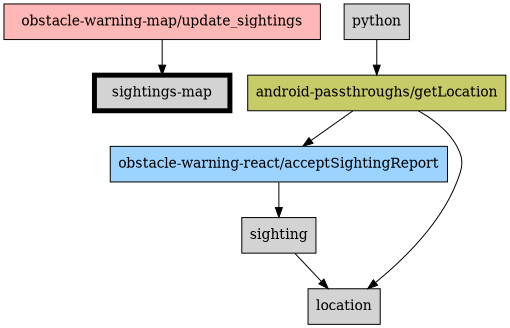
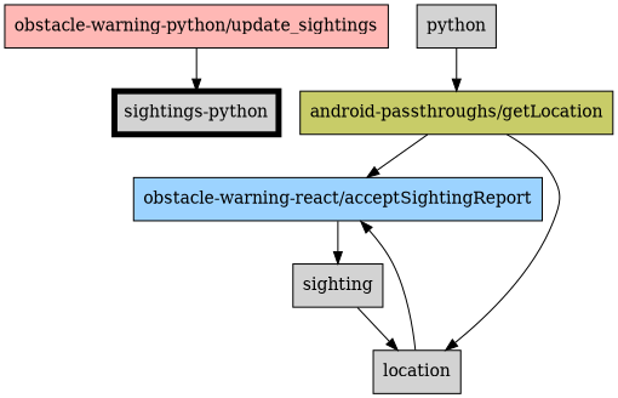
  digraph {
    node [fillcolor=lightgrey shape=box style=filled]
    edge [style=solid]
-   "obstacle-warning-python/update_sightings" [fillcolor="#FFB8B5" label="obstacle-warning-map/update_sightings"]
-   "sightings-map" [pencolor=red penwidth=5]
+   "obstacle-warning-python/update_sightings" [fillcolor="#FFB8B5"]
+   "sightings-map" [pencolor=red penwidth=5 label="sightings-python"]
    "obstacle-warning-react/acceptSightingReport" [fillcolor="#9CD3FF"]
    sighting [pencolor=black penwidth=1]
    location [pencolor=black penwidth=1]
    "android-passthroughs/getLocation" [fillcolor="#C8CC68"]
    n7 [label=python pencolor=black penwidth=1]
    "obstacle-warning-python/update_sightings" -> "sightings-map"
    "obstacle-warning-react/acceptSightingReport" -> sighting
    sighting -> location
+   location -> "obstacle-warning-react/acceptSightingReport"
    "android-passthroughs/getLocation" -> "obstacle-warning-react/acceptSightingReport"
    "android-passthroughs/getLocation" -> location
    n7 -> "android-passthroughs/getLocation"
  }
